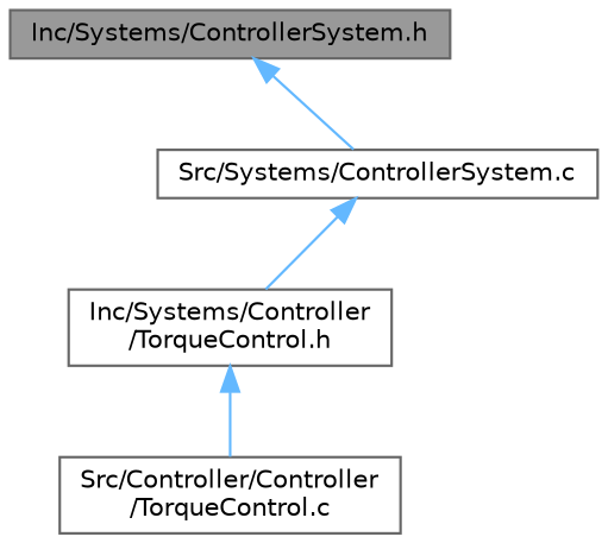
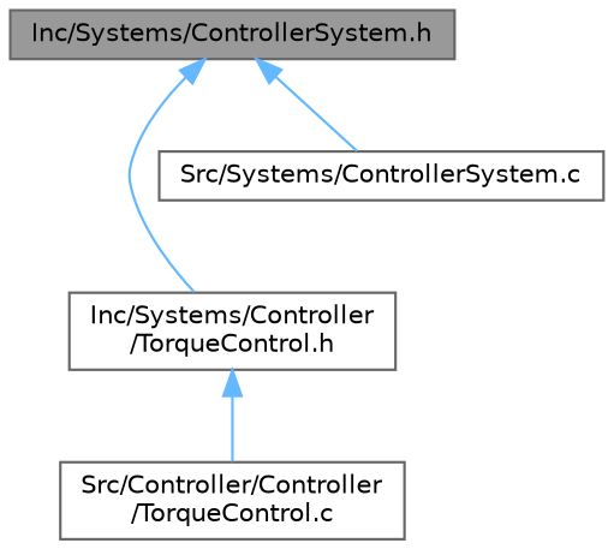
  digraph {
    node [color=grey40 fillcolor=white fontname=Helvetica fontsize=10 shape=box style=filled]
    edge [color=steelblue1 dir=back fontname=Helvetica fontsize=10 labelfontname=Helvetica labelfontsize=10 style=solid]
    n1 [color=gray40 fillcolor=grey60 fontcolor=black height=0.2 label="Inc/Systems/ControllerSystem.h" width=0.4]
    n2 [height=0.2 label="Inc/Systems/Controller\l/TorqueControl.h" width=0.4]
    n3 [height=0.2 label="Src/Systems/ControllerSystem.c" width=0.4]
    n4 [height=0.2 label="Src/Controller/Controller\l/TorqueControl.c" width=0.4]
-   n3 -> n2
+   n1 -> n2
    n1 -> n3
    n2 -> n4
  }
